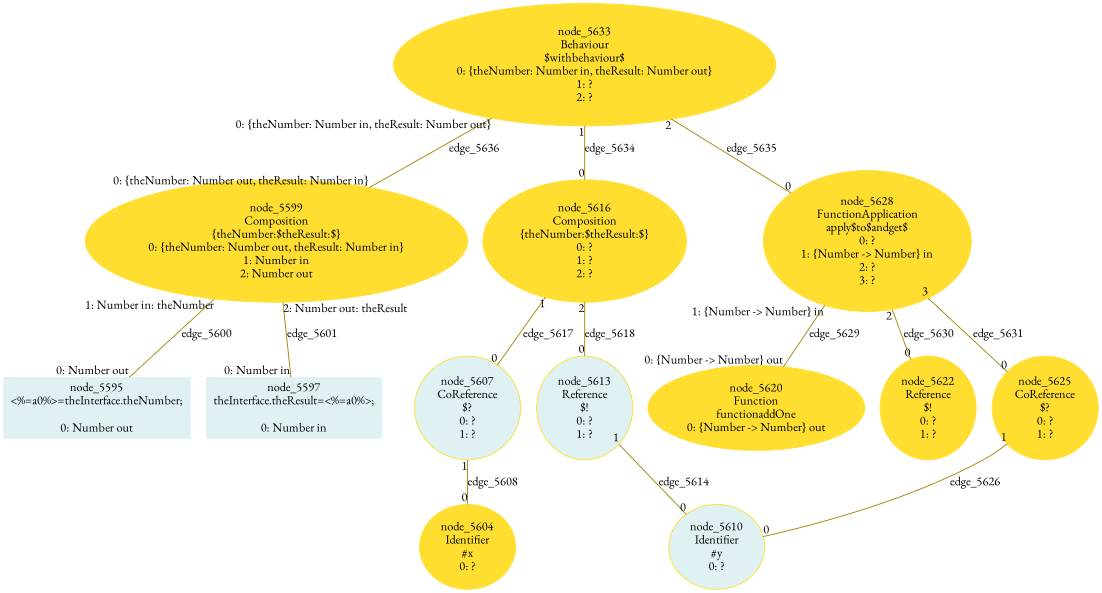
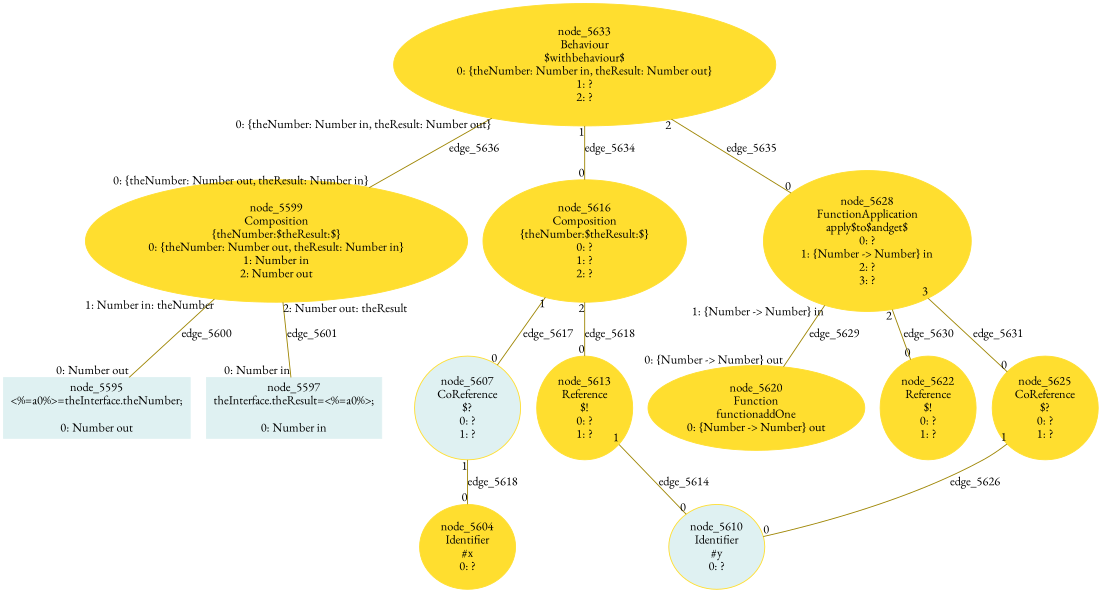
  digraph {
    fontname="EB Garamond"
    node [color="#ffde2f" fontname="EB Garamond" shape=ellipse style=filled]
    edge [arrowHead=none arrowsize=1 color="#9d8400" dir=none fontname="EB Garamond" headlabel=0 taillabel=1]
    n1 [color="#dff1f2" label="node_5595\n<%=a0%>=theInterface.theNumber;\n\n0: Number out" shape=box]
    n2 [color="#dff1f2" label="node_5597\ntheInterface.theResult=<%=a0%>;\n\n0: Number in" shape=box]
    n3 [label="node_5599\nComposition\n{theNumber:$theResult:$}\n0: {theNumber: Number out, theResult: Number in}\n1: Number in\n2: Number out"]
    n4 [label="node_5604\nIdentifier\n#x\n0: ?"]
    n5 [fillcolor="#dff1f2" label="node_5607\nCoReference\n$?\n0: ?\n1: ?"]
    n6 [fillcolor="#dff1f2" label="node_5610\nIdentifier\n#y\n0: ?"]
-   n7 [label="node_5613\nReference\n$!\n0: ?\n1: ?" fillcolor="#dff1f2"]
+   n7 [label="node_5613\nReference\n$!\n0: ?\n1: ?"]
    n8 [label="node_5616\nComposition\n{theNumber:$theResult:$}\n0: ?\n1: ?\n2: ?"]
    n9 [label="node_5620\nFunction\nfunctionaddOne\n0: {Number -> Number} out"]
    n10 [label="node_5622\nReference\n$!\n0: ?\n1: ?"]
    n11 [label="node_5625\nCoReference\n$?\n0: ?\n1: ?"]
    n12 [label="node_5628\nFunctionApplication\napply$to$andget$\n0: ?\n1: {Number -> Number} in\n2: ?\n3: ?"]
    n13 [label="node_5633\nBehaviour\n$withbehaviour$\n0: {theNumber: Number in, theResult: Number out}\n1: ?\n2: ?"]
    n3 -> n1 [headlabel="0: Number out" label=edge_5600 taillabel="1: Number in: theNumber"]
    n3 -> n2 [headlabel="0: Number in" label=edge_5601 taillabel="2: Number out: theResult"]
-   n5 -> n4 [label=edge_5608]
+   n5 -> n4 [label=edge_5618]
    n7 -> n6 [label=edge_5614]
    n8 -> n5 [label=edge_5617]
    n8 -> n7 [label=edge_5618 taillabel=2]
    n11 -> n6 [label=edge_5626]
    n12 -> n9 [headlabel="0: {Number -> Number} out" label=edge_5629 taillabel="1: {Number -> Number} in"]
    n12 -> n10 [label=edge_5630 taillabel=2]
    n12 -> n11 [label=edge_5631 taillabel=3]
    n13 -> n3 [headlabel="0: {theNumber: Number out, theResult: Number in}" label=edge_5636 taillabel="0: {theNumber: Number in, theResult: Number out}"]
    n13 -> n8 [label=edge_5634]
    n13 -> n12 [label=edge_5635 taillabel=2]
  }
